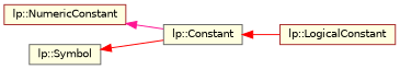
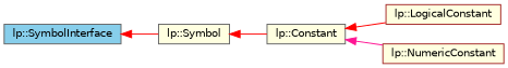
  digraph {
    rankdir=LR
    node [color=gray40 fillcolor=lightyellow fontname=Helvetica fontsize=10 shape=record style=filled]
    edge [color=red dir=back fontname=Helvetica fontsize=10 labelfontname=Helvetica labelfontsize=10 style=solid]
    n1 [fontcolor=black height=0.2 label="lp::Constant" width=0.4]
    n2 [color=brown height=0.2 label="lp::LogicalConstant" width=0.4]
    n3 [color=brown height=0.2 label="lp::NumericConstant" width=0.4]
    n4 [height=0.2 label="lp::Symbol" width=0.4]
+   n5 [fillcolor=skyblue height=0.2 label="lp::SymbolInterface" width=0.4]
    n1 -> n2
-   n3 -> n1 [color=deeppink]
+   n1 -> n3 [color=deeppink]
    n4 -> n1
+   n5 -> n4
  }
